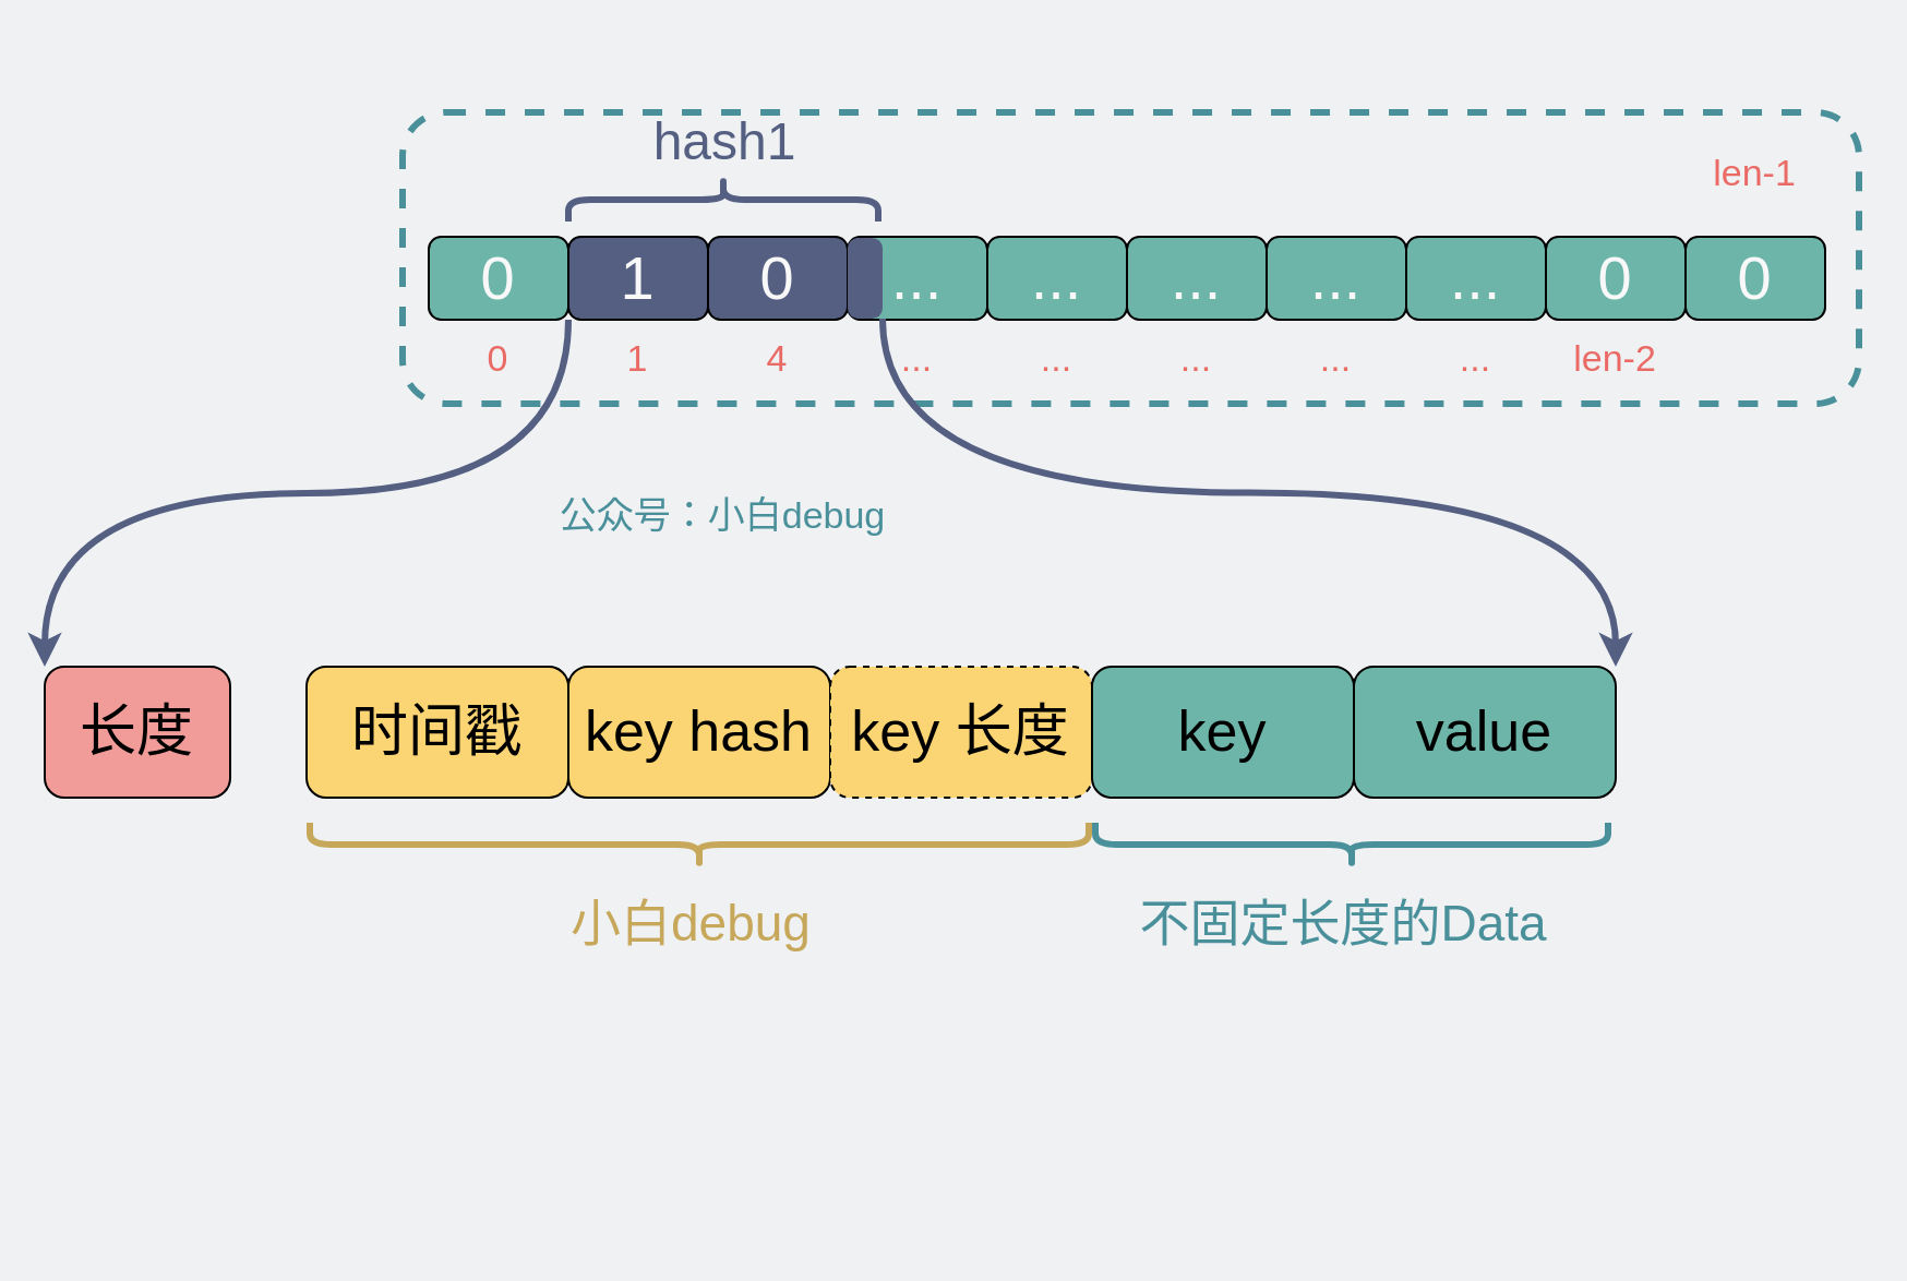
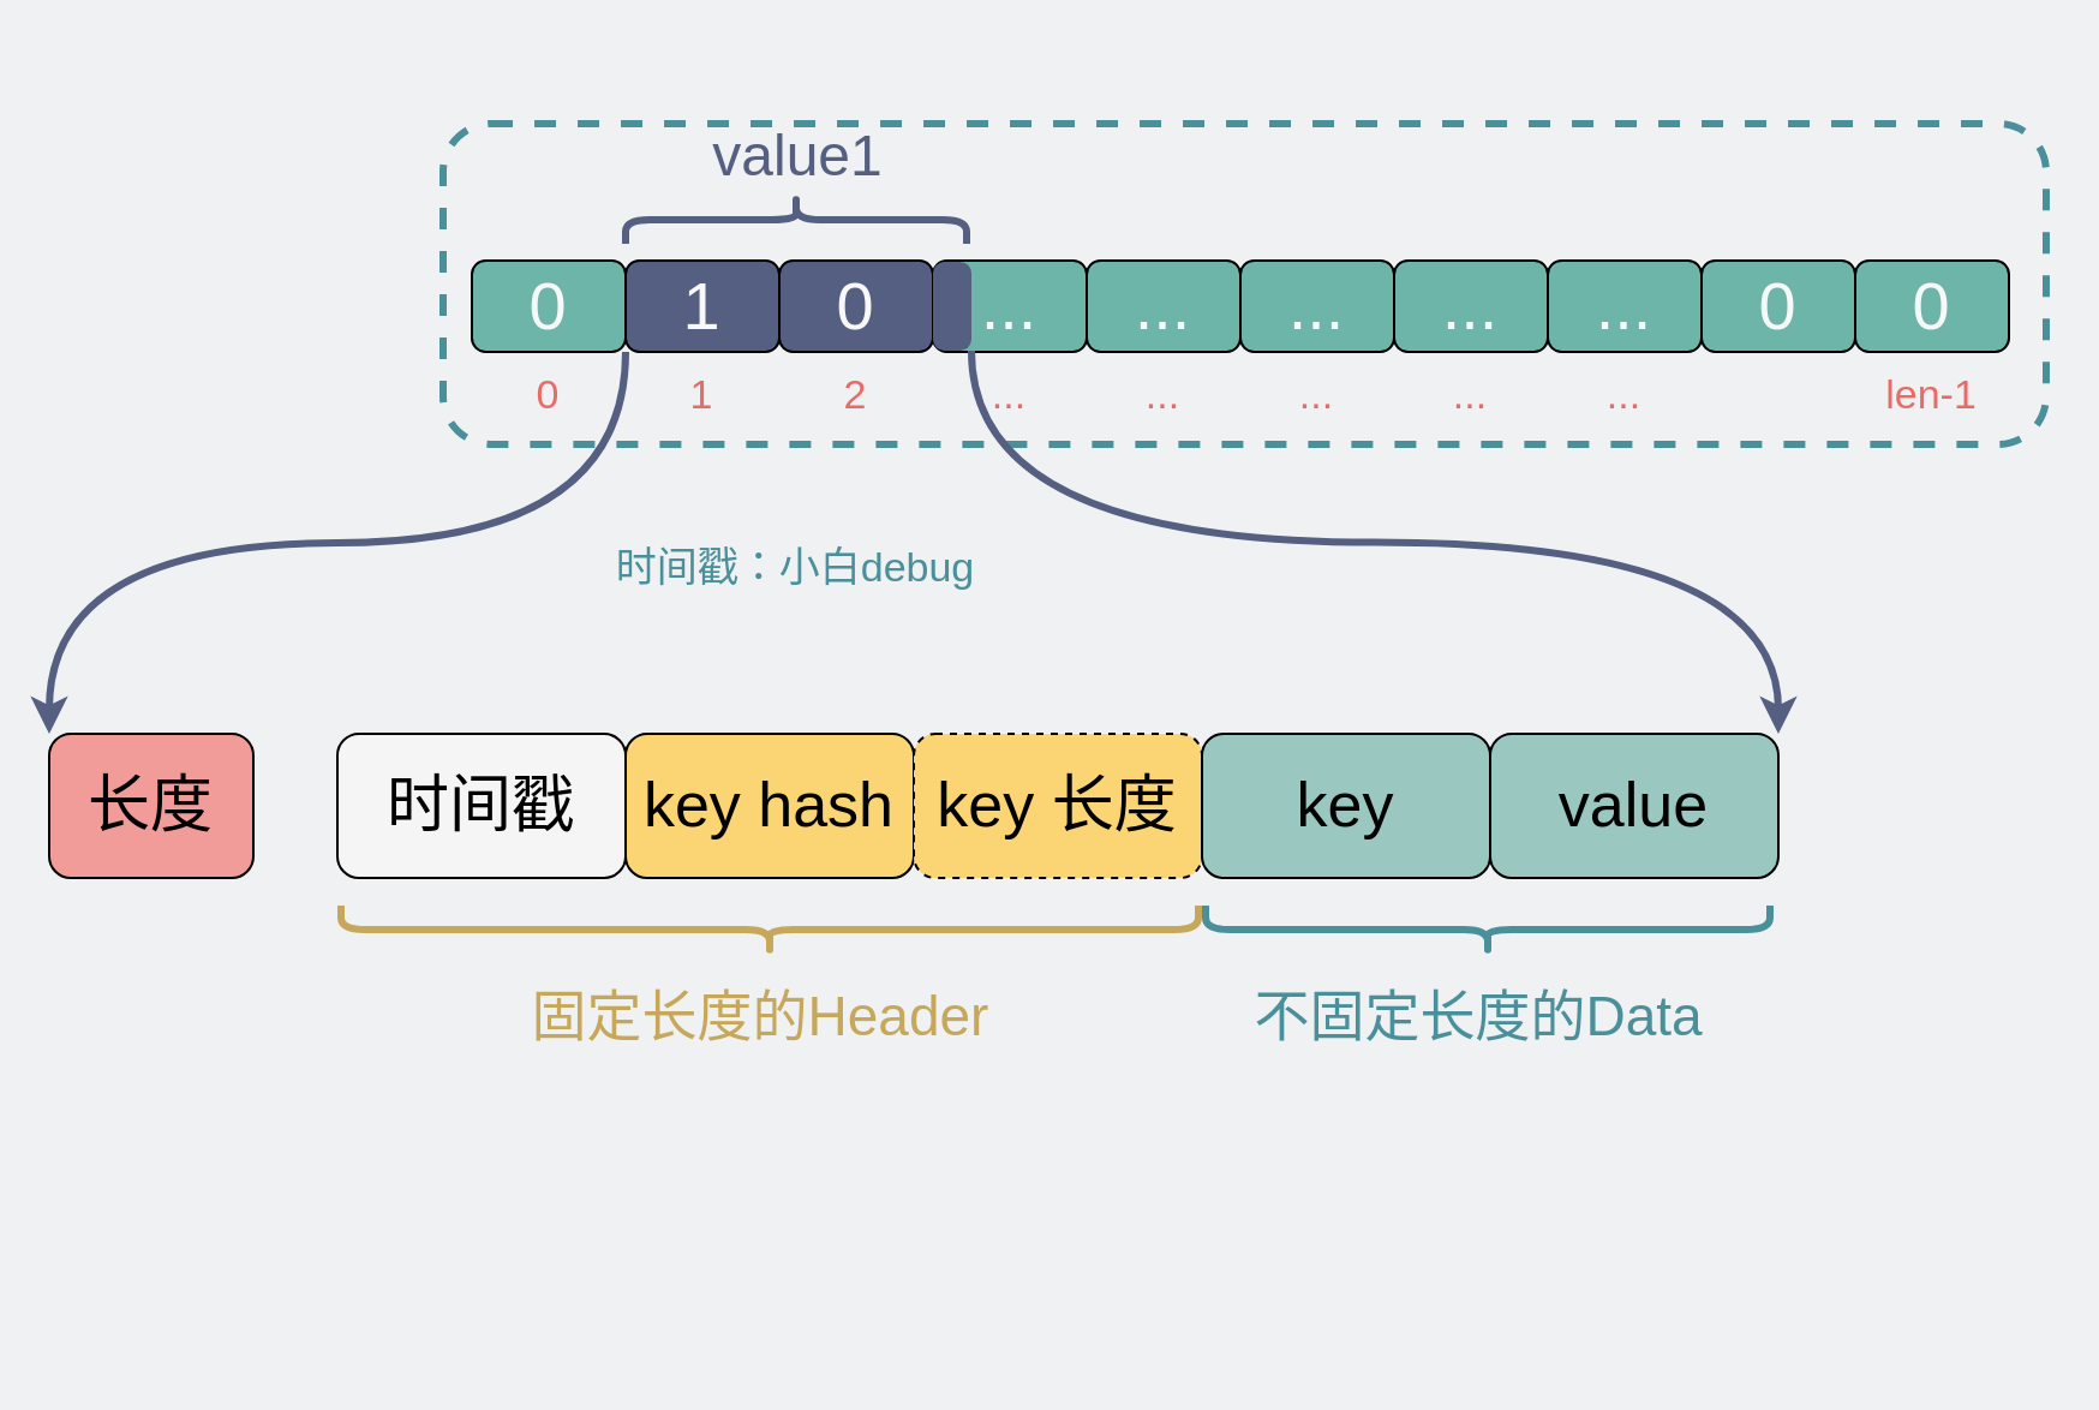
  <mxCell id="0" />
  <mxCell id="1" parent="0" />
  <mxCell id="2" value="" style="rounded=1;whiteSpace=wrap;html=1;fillColor=none;strokeWidth=3;strokeColor=#4A909B;dashed=1;" parent="1" vertex="1"><mxGeometry x="184" y="51" width="667.5" height="133.5" as="geometry" /></mxCell>
  <mxCell id="3" value="&lt;font style=&quot;font-size: 28px;&quot;&gt;0&lt;/font&gt;" style="rounded=1;whiteSpace=wrap;html=1;fillColor=#6DB5A8;fontColor=#F8F8F8;strokeColor=default;" parent="1" vertex="1"><mxGeometry x="196" y="108" width="64" height="38" as="geometry" /></mxCell>
  <mxCell id="4" value="&lt;font style=&quot;font-size: 17px;&quot;&gt;0&lt;/font&gt;" style="text;html=1;strokeColor=none;fillColor=none;align=center;verticalAlign=middle;whiteSpace=wrap;rounded=0;fontColor=#EA6B66;" parent="1" vertex="1"><mxGeometry x="198" y="150.25" width="60" height="30" as="geometry" /></mxCell>
  <mxCell id="5" style="edgeStyle=orthogonalEdgeStyle;rounded=0;orthogonalLoop=1;jettySize=auto;html=1;exitX=0;exitY=1;exitDx=0;exitDy=0;entryX=0;entryY=0;entryDx=0;entryDy=0;curved=1;strokeColor=#545F82;strokeWidth=3;" parent="1" source="6" target="28" edge="1"><mxGeometry relative="1" as="geometry" /></mxCell>
  <mxCell id="6" value="&lt;font style=&quot;font-size: 28px;&quot;&gt;1&lt;/font&gt;" style="rounded=1;whiteSpace=wrap;html=1;fillColor=#545f82;fontColor=#F8F8F8;strokeColor=default;" parent="1" vertex="1"><mxGeometry x="260" y="108" width="64" height="38" as="geometry" /></mxCell>
  <mxCell id="7" value="&lt;font style=&quot;font-size: 17px;&quot;&gt;1&lt;/font&gt;" style="text;html=1;strokeColor=none;fillColor=none;align=center;verticalAlign=middle;whiteSpace=wrap;rounded=0;fontColor=#EA6B66;" parent="1" vertex="1"><mxGeometry x="262" y="150.25" width="60" height="30" as="geometry" /></mxCell>
  <mxCell id="8" value="&lt;font style=&quot;font-size: 28px;&quot;&gt;0&lt;/font&gt;" style="rounded=1;whiteSpace=wrap;html=1;fillColor=#545f82;fontColor=#F8F8F8;strokeColor=default;" parent="1" vertex="1"><mxGeometry x="324" y="108" width="64" height="38" as="geometry" /></mxCell>
- <mxCell id="9" value="&lt;font style=&quot;font-size: 17px;&quot;&gt;4&lt;/font&gt;" style="text;html=1;strokeColor=none;fillColor=none;align=center;verticalAlign=middle;whiteSpace=wrap;rounded=0;fontColor=#EA6B66;" parent="1" vertex="1"><mxGeometry x="326" y="150.25" width="60" height="30" as="geometry" /></mxCell>
+ <mxCell id="9" value="&lt;font style=&quot;font-size: 17px;&quot;&gt;2&lt;/font&gt;" style="text;html=1;strokeColor=none;fillColor=none;align=center;verticalAlign=middle;whiteSpace=wrap;rounded=0;fontColor=#EA6B66;" parent="1" vertex="1"><mxGeometry x="326" y="150.25" width="60" height="30" as="geometry" /></mxCell>
  <mxCell id="10" value="&lt;font style=&quot;font-size: 28px;&quot;&gt;...&lt;/font&gt;" style="rounded=1;whiteSpace=wrap;html=1;fillColor=#6DB5A8;fontColor=#F8F8F8;strokeColor=default;" parent="1" vertex="1"><mxGeometry x="388" y="108" width="64" height="38" as="geometry" /></mxCell>
  <mxCell id="11" value="&lt;font style=&quot;font-size: 17px;&quot;&gt;...&lt;/font&gt;" style="text;html=1;strokeColor=none;fillColor=none;align=center;verticalAlign=middle;whiteSpace=wrap;rounded=0;fontColor=#EA6B66;" parent="1" vertex="1"><mxGeometry x="390" y="150.25" width="60" height="30" as="geometry" /></mxCell>
  <mxCell id="12" value="&lt;font style=&quot;font-size: 28px;&quot;&gt;...&lt;/font&gt;" style="rounded=1;whiteSpace=wrap;html=1;fillColor=#6DB5A8;fontColor=#F8F8F8;strokeColor=default;" parent="1" vertex="1"><mxGeometry x="452" y="108" width="64" height="38" as="geometry" /></mxCell>
  <mxCell id="13" value="&lt;font style=&quot;font-size: 17px;&quot;&gt;...&lt;/font&gt;" style="text;html=1;strokeColor=none;fillColor=none;align=center;verticalAlign=middle;whiteSpace=wrap;rounded=0;fontColor=#EA6B66;" parent="1" vertex="1"><mxGeometry x="454" y="150.25" width="60" height="30" as="geometry" /></mxCell>
  <mxCell id="14" value="&lt;font style=&quot;font-size: 28px;&quot;&gt;...&lt;/font&gt;" style="rounded=1;whiteSpace=wrap;html=1;fillColor=#6DB5A8;fontColor=#F8F8F8;strokeColor=default;" parent="1" vertex="1"><mxGeometry x="516" y="108" width="64" height="38" as="geometry" /></mxCell>
  <mxCell id="15" value="&lt;font style=&quot;font-size: 17px;&quot;&gt;...&lt;/font&gt;" style="text;html=1;strokeColor=none;fillColor=none;align=center;verticalAlign=middle;whiteSpace=wrap;rounded=0;fontColor=#EA6B66;" parent="1" vertex="1"><mxGeometry x="518" y="150.25" width="60" height="30" as="geometry" /></mxCell>
  <mxCell id="16" value="" style="shape=curlyBracket;whiteSpace=wrap;html=1;rounded=1;labelPosition=left;verticalLabelPosition=middle;align=right;verticalAlign=middle;rotation=90;strokeWidth=3;strokeColor=#545f82;" parent="1" vertex="1"><mxGeometry x="321" y="20" width="20" height="142" as="geometry" /></mxCell>
  <mxCell id="17" style="edgeStyle=orthogonalEdgeStyle;rounded=0;orthogonalLoop=1;jettySize=auto;html=1;exitX=1;exitY=1;exitDx=0;exitDy=0;entryX=1;entryY=0;entryDx=0;entryDy=0;curved=1;strokeWidth=3;strokeColor=#545F82;" parent="1" source="18" target="33" edge="1"><mxGeometry relative="1" as="geometry" /></mxCell>
  <mxCell id="18" value="" style="rounded=1;whiteSpace=wrap;html=1;fillColor=#545f82;fontColor=#F8F8F8;strokeColor=none;arcSize=30;" parent="1" vertex="1"><mxGeometry x="388" y="108.5" width="16" height="37" as="geometry" /></mxCell>
- <mxCell id="19" value="&lt;font color=&quot;#545f82&quot; style=&quot;font-size: 24px;&quot;&gt;hash1&lt;/font&gt;" style="text;html=1;strokeColor=none;fillColor=none;align=center;verticalAlign=middle;whiteSpace=wrap;rounded=0;" parent="1" vertex="1"><mxGeometry x="302" y="50" width="60" height="30" as="geometry" /></mxCell>
+ <mxCell id="19" value="&lt;font color=&quot;#545f82&quot; style=&quot;font-size: 24px;&quot;&gt;value1&lt;/font&gt;" style="text;html=1;strokeColor=none;fillColor=none;align=center;verticalAlign=middle;whiteSpace=wrap;rounded=0;" parent="1" vertex="1"><mxGeometry x="302" y="50" width="60" height="30" as="geometry" /></mxCell>
  <mxCell id="20" value="&lt;font style=&quot;font-size: 28px;&quot;&gt;0&lt;/font&gt;" style="rounded=1;whiteSpace=wrap;html=1;fillColor=#6DB5A8;fontColor=#F8F8F8;strokeColor=default;" parent="1" vertex="1"><mxGeometry x="708" y="108" width="64" height="38" as="geometry" /></mxCell>
- <mxCell id="21" value="&lt;font style=&quot;font-size: 17px;&quot;&gt;len-2&lt;/font&gt;" style="text;html=1;strokeColor=none;fillColor=none;align=center;verticalAlign=middle;whiteSpace=wrap;rounded=0;fontColor=#EA6B66;" parent="1" vertex="1"><mxGeometry x="710" y="150.25" width="60" height="30" as="geometry" /></mxCell>
  <mxCell id="22" value="&lt;font style=&quot;font-size: 28px;&quot;&gt;0&lt;/font&gt;" style="rounded=1;whiteSpace=wrap;html=1;fillColor=#6DB5A8;fontColor=#F8F8F8;strokeColor=default;" parent="1" vertex="1"><mxGeometry x="772" y="108" width="64" height="38" as="geometry" /></mxCell>
- <mxCell id="23" value="&lt;font style=&quot;font-size: 17px;&quot;&gt;len-1&lt;/font&gt;" style="text;html=1;strokeColor=none;fillColor=none;align=center;verticalAlign=middle;whiteSpace=wrap;rounded=0;fontColor=#EA6B66;" parent="1" vertex="1"><mxGeometry x="774" y="65.25" width="60" height="30" as="geometry" /></mxCell>
+ <mxCell id="23" value="&lt;font style=&quot;font-size: 17px;&quot;&gt;len-1&lt;/font&gt;" style="text;html=1;strokeColor=none;fillColor=none;align=center;verticalAlign=middle;whiteSpace=wrap;rounded=0;fontColor=#EA6B66;" parent="1" vertex="1"><mxGeometry x="774" y="150.25" width="60" height="30" as="geometry" /></mxCell>
  <mxCell id="24" value="&lt;font style=&quot;font-size: 28px;&quot;&gt;...&lt;/font&gt;" style="rounded=1;whiteSpace=wrap;html=1;fillColor=#6DB5A8;fontColor=#F8F8F8;strokeColor=default;" parent="1" vertex="1"><mxGeometry x="580" y="108" width="64" height="38" as="geometry" /></mxCell>
  <mxCell id="25" value="&lt;font style=&quot;font-size: 17px;&quot;&gt;...&lt;/font&gt;" style="text;html=1;strokeColor=none;fillColor=none;align=center;verticalAlign=middle;whiteSpace=wrap;rounded=0;fontColor=#EA6B66;" parent="1" vertex="1"><mxGeometry x="582" y="150.25" width="60" height="30" as="geometry" /></mxCell>
  <mxCell id="26" value="&lt;font style=&quot;font-size: 28px;&quot;&gt;...&lt;/font&gt;" style="rounded=1;whiteSpace=wrap;html=1;fillColor=#6DB5A8;fontColor=#F8F8F8;strokeColor=default;" parent="1" vertex="1"><mxGeometry x="644" y="108" width="64" height="38" as="geometry" /></mxCell>
  <mxCell id="27" value="&lt;font style=&quot;font-size: 17px;&quot;&gt;...&lt;/font&gt;" style="text;html=1;strokeColor=none;fillColor=none;align=center;verticalAlign=middle;whiteSpace=wrap;rounded=0;fontColor=#EA6B66;" parent="1" vertex="1"><mxGeometry x="646" y="150.25" width="60" height="30" as="geometry" /></mxCell>
  <mxCell id="28" value="&lt;font style=&quot;font-size: 26px;&quot;&gt;长度&lt;/font&gt;" style="rounded=1;whiteSpace=wrap;html=1;fillColor=#F19C99;" parent="1" vertex="1"><mxGeometry x="20" y="305" width="85" height="60" as="geometry" /></mxCell>
- <mxCell id="29" value="&lt;font style=&quot;font-size: 26px;&quot;&gt;时间戳&lt;/font&gt;" style="rounded=1;whiteSpace=wrap;html=1;fillColor=#FBD473;" parent="1" vertex="1"><mxGeometry x="140" y="305" width="120" height="60" as="geometry" /></mxCell>
+ <mxCell id="29" value="&lt;font style=&quot;font-size: 26px;&quot;&gt;时间戳&lt;/font&gt;" style="rounded=1;whiteSpace=wrap;html=1;fillColor=#f5f5f5;" parent="1" vertex="1"><mxGeometry x="140" y="305" width="120" height="60" as="geometry" /></mxCell>
  <mxCell id="30" value="&lt;font style=&quot;font-size: 26px;&quot;&gt;key hash&lt;/font&gt;" style="rounded=1;whiteSpace=wrap;html=1;fillColor=#FBD473;" parent="1" vertex="1"><mxGeometry x="260" y="305" width="120" height="60" as="geometry" /></mxCell>
  <mxCell id="31" value="&lt;font style=&quot;font-size: 26px;&quot;&gt;key 长度&lt;/font&gt;" style="rounded=1;whiteSpace=wrap;html=1;fillColor=#FBD473;dashed=1;" parent="1" vertex="1"><mxGeometry x="380" y="305" width="120" height="60" as="geometry" /></mxCell>
- <mxCell id="32" value="&lt;font style=&quot;font-size: 26px;&quot;&gt;key&lt;/font&gt;" style="rounded=1;whiteSpace=wrap;html=1;fillColor=#6db5a8;" parent="1" vertex="1"><mxGeometry x="500" y="305" width="120" height="60" as="geometry" /></mxCell>
- <mxCell id="33" value="&lt;font style=&quot;font-size: 26px;&quot;&gt;value&lt;/font&gt;" style="rounded=1;whiteSpace=wrap;html=1;fillColor=#6db5a8;" parent="1" vertex="1"><mxGeometry x="620" y="305" width="120" height="60" as="geometry" /></mxCell>
+ <mxCell id="32" value="&lt;font style=&quot;font-size: 26px;&quot;&gt;key&lt;/font&gt;" style="rounded=1;whiteSpace=wrap;html=1;fillColor=#9AC7BF;" parent="1" vertex="1"><mxGeometry x="500" y="305" width="120" height="60" as="geometry" /></mxCell>
+ <mxCell id="33" value="&lt;font style=&quot;font-size: 26px;&quot;&gt;value&lt;/font&gt;" style="rounded=1;whiteSpace=wrap;html=1;fillColor=#9AC7BF;" parent="1" vertex="1"><mxGeometry x="620" y="305" width="120" height="60" as="geometry" /></mxCell>
  <mxCell id="34" value="" style="shape=curlyBracket;whiteSpace=wrap;html=1;rounded=1;labelPosition=left;verticalLabelPosition=middle;align=right;verticalAlign=middle;rotation=-90;strokeColor=#C7A85B;strokeWidth=3;" parent="1" vertex="1"><mxGeometry x="310" y="208" width="20" height="357" as="geometry" /></mxCell>
- <mxCell id="35" value="&lt;span style=&quot;font-size: 23px;&quot;&gt;&lt;font color=&quot;#c7a85b&quot;&gt;小白debug&lt;/font&gt;&lt;/span&gt;" style="text;html=1;strokeColor=none;fillColor=none;align=center;verticalAlign=middle;whiteSpace=wrap;rounded=0;" parent="1" vertex="1"><mxGeometry x="201" y="408" width="231" height="30" as="geometry" /></mxCell>
+ <mxCell id="35" value="&lt;span style=&quot;font-size: 23px;&quot;&gt;&lt;font color=&quot;#c7a85b&quot;&gt;固定长度的Header&lt;/font&gt;&lt;/span&gt;" style="text;html=1;strokeColor=none;fillColor=none;align=center;verticalAlign=middle;whiteSpace=wrap;rounded=0;" parent="1" vertex="1"><mxGeometry x="201" y="408" width="231" height="30" as="geometry" /></mxCell>
  <mxCell id="36" value="" style="shape=curlyBracket;whiteSpace=wrap;html=1;rounded=1;labelPosition=left;verticalLabelPosition=middle;align=right;verticalAlign=middle;rotation=-90;strokeColor=#4A909B;strokeWidth=3;" parent="1" vertex="1"><mxGeometry x="609" y="269" width="20" height="235" as="geometry" /></mxCell>
  <mxCell id="37" value="&lt;span style=&quot;font-size: 23px;&quot;&gt;&lt;font color=&quot;#4a909b&quot;&gt;不固定长度的Data&lt;/font&gt;&lt;/span&gt;" style="text;html=1;strokeColor=none;fillColor=none;align=center;verticalAlign=middle;whiteSpace=wrap;rounded=0;" parent="1" vertex="1"><mxGeometry x="500" y="408" width="231" height="30" as="geometry" /></mxCell>
- <mxCell id="38" value="&lt;font color=&quot;#4a909b&quot; style=&quot;font-size: 17px;&quot;&gt;公众号：小白debug&lt;/font&gt;" style="text;html=1;strokeColor=none;fillColor=none;align=center;verticalAlign=middle;whiteSpace=wrap;rounded=0;fontSize=16;" vertex="1" parent="1"><mxGeometry x="190" y="222" width="282" height="30" as="geometry" /></mxCell>
+ <mxCell id="38" value="&lt;font color=&quot;#4a909b&quot; style=&quot;font-size: 17px;&quot;&gt;时间戳：小白debug&lt;/font&gt;" style="text;html=1;strokeColor=none;fillColor=none;align=center;verticalAlign=middle;whiteSpace=wrap;rounded=0;fontSize=16;" vertex="1" parent="1"><mxGeometry x="190" y="222" width="282" height="30" as="geometry" /></mxCell>
